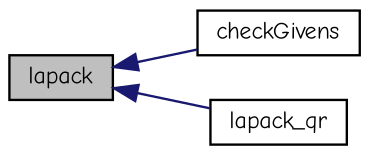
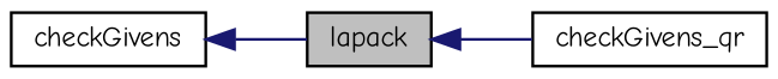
  digraph {
    fontname="Comic Neue"
    rankdir=LR
    node [color=black fillcolor=white fontname="Comic Neue" fontsize=10 shape=record style=filled]
    edge [color=midnightblue dir=back fontname="Comic Neue" fontsize=10 labelfontname="FreeSans.ttf" labelfontsize=10 style=solid]
    n1 [fillcolor=grey75 fontcolor=black height=0.2 label=lapack width=0.4]
    n2 [height=0.2 label=checkGivens width=0.4]
-   n3 [height=0.2 label=lapack_qr width=0.4]
-   n1 -> n2
+   n3 [height=0.2 label=checkGivens_qr width=0.4]
+   n2 -> n1
    n1 -> n3
  }
